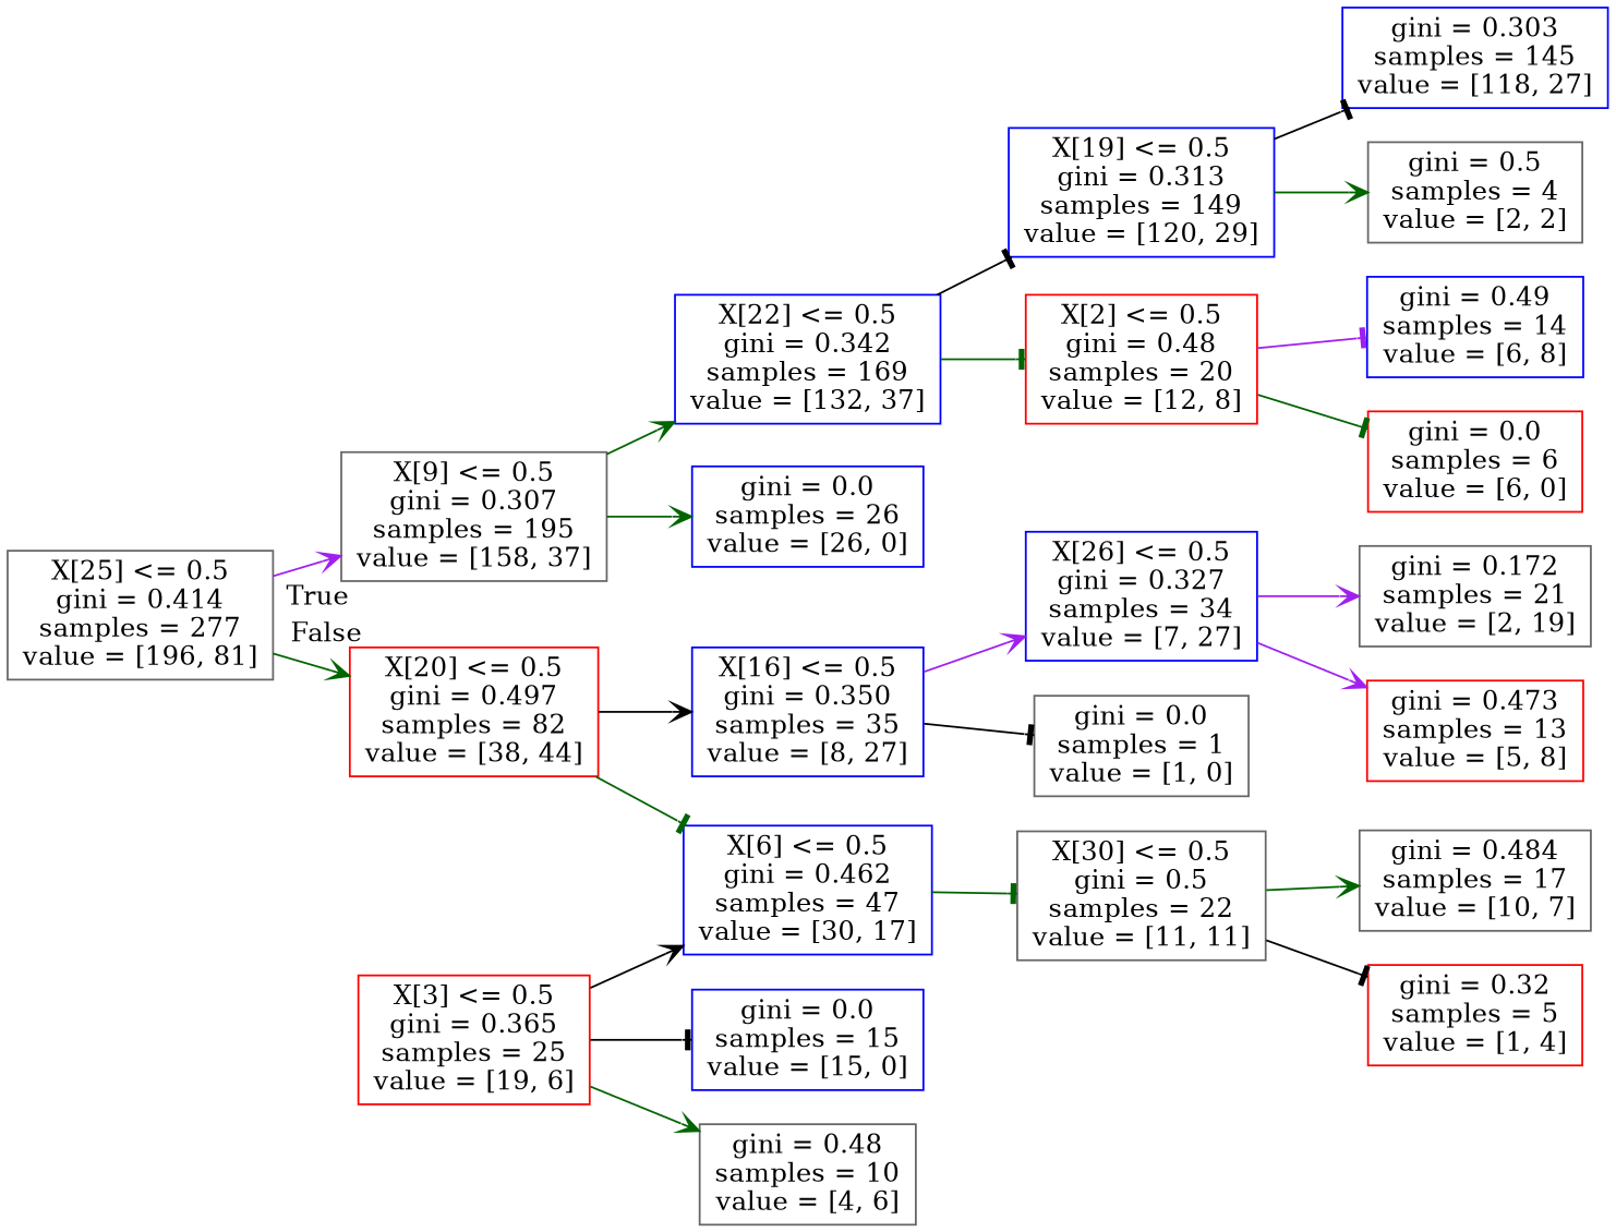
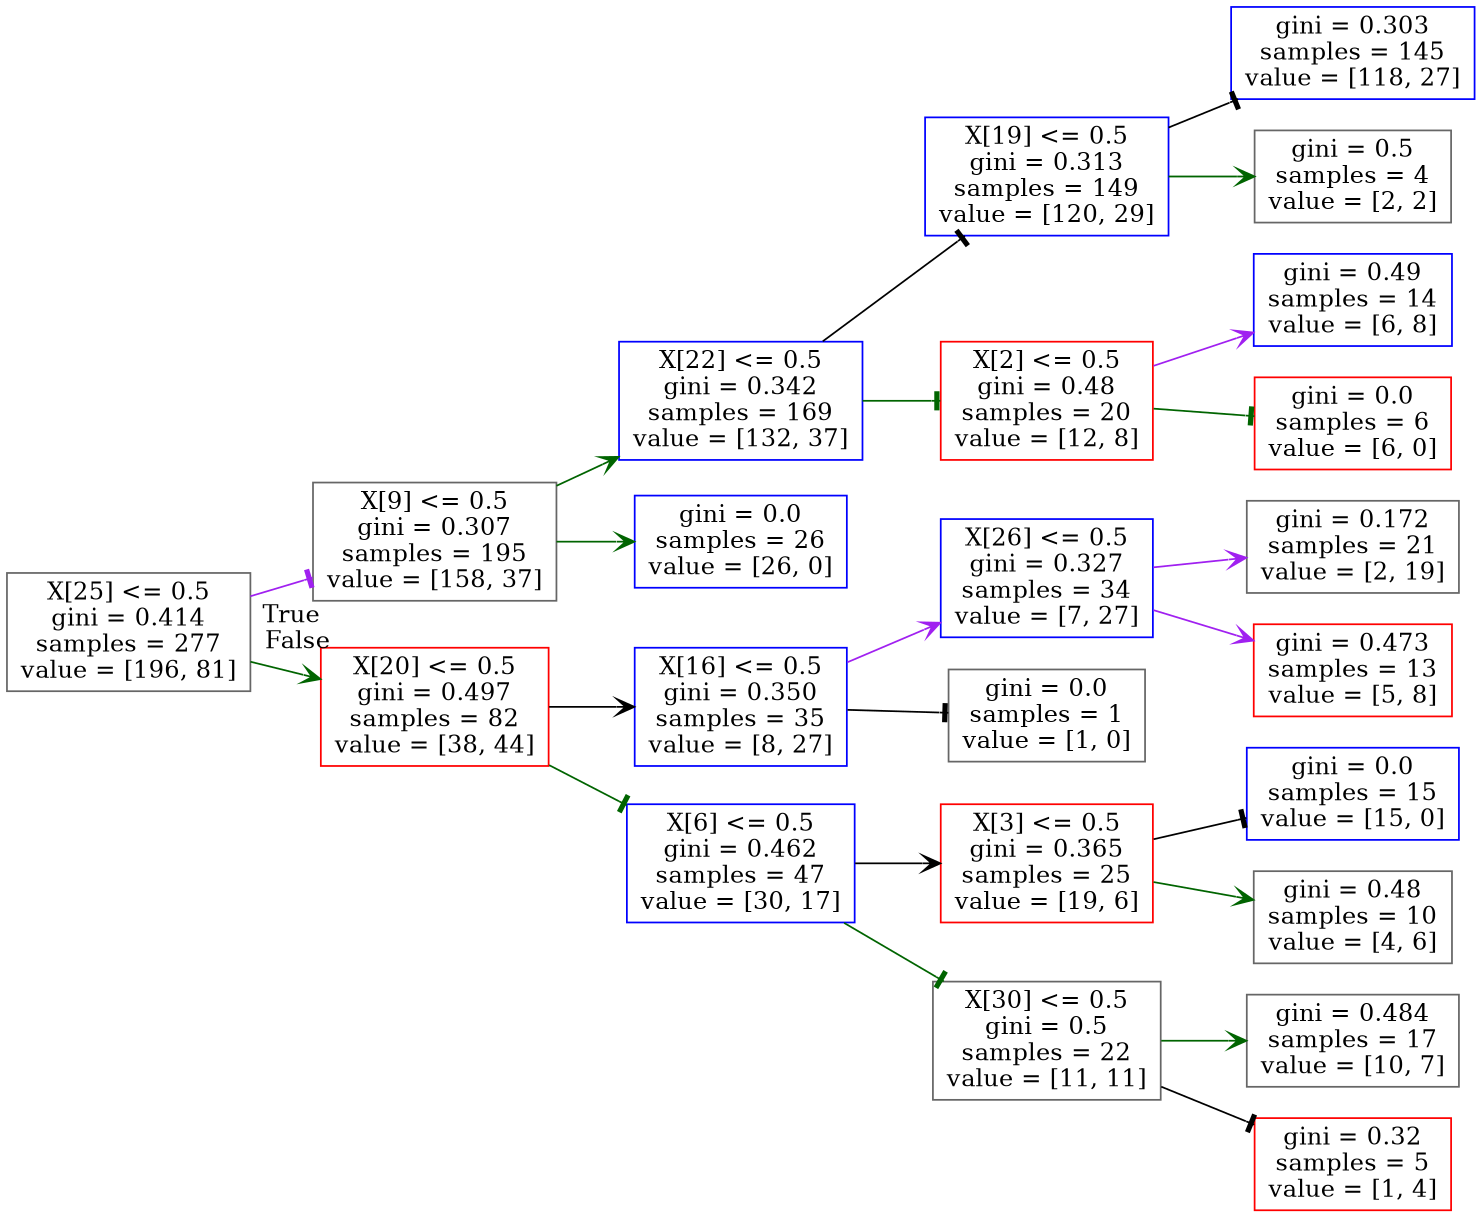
  digraph {
    rankdir=LR
    node [color=blue shape=box]
    edge [arrowhead=vee color=darkgreen]
    n1 [color=gray40 label="X[25] <= 0.5\ngini = 0.414\nsamples = 277\nvalue = [196, 81]"]
    n2 [color=gray40 label="X[9] <= 0.5\ngini = 0.307\nsamples = 195\nvalue = [158, 37]"]
    n3 [color=red label="X[20] <= 0.5\ngini = 0.497\nsamples = 82\nvalue = [38, 44]"]
    n4 [label="X[22] <= 0.5\ngini = 0.342\nsamples = 169\nvalue = [132, 37]"]
    n5 [label="gini = 0.0\nsamples = 26\nvalue = [26, 0]"]
    n6 [label="X[16] <= 0.5\ngini = 0.350\nsamples = 35\nvalue = [8, 27]"]
    n7 [label="X[6] <= 0.5\ngini = 0.462\nsamples = 47\nvalue = [30, 17]"]
    n8 [label="X[19] <= 0.5\ngini = 0.313\nsamples = 149\nvalue = [120, 29]"]
    n9 [color=red label="X[2] <= 0.5\ngini = 0.48\nsamples = 20\nvalue = [12, 8]"]
    n10 [label="gini = 0.303\nsamples = 145\nvalue = [118, 27]"]
    n11 [color=gray40 label="gini = 0.5\nsamples = 4\nvalue = [2, 2]"]
    n12 [label="gini = 0.49\nsamples = 14\nvalue = [6, 8]"]
    n13 [color=red label="gini = 0.0\nsamples = 6\nvalue = [6, 0]"]
    n14 [label="X[26] <= 0.5\ngini = 0.327\nsamples = 34\nvalue = [7, 27]"]
    n15 [color=gray40 label="gini = 0.0\nsamples = 1\nvalue = [1, 0]"]
    n16 [color=red label="X[3] <= 0.5\ngini = 0.365\nsamples = 25\nvalue = [19, 6]"]
    n17 [color=gray40 label="X[30] <= 0.5\ngini = 0.5\nsamples = 22\nvalue = [11, 11]"]
    n18 [color=gray40 label="gini = 0.172\nsamples = 21\nvalue = [2, 19]"]
    n19 [color=red label="gini = 0.473\nsamples = 13\nvalue = [5, 8]"]
    n20 [label="gini = 0.0\nsamples = 15\nvalue = [15, 0]"]
    n21 [color=gray40 label="gini = 0.48\nsamples = 10\nvalue = [4, 6]"]
    n22 [color=gray40 label="gini = 0.484\nsamples = 17\nvalue = [10, 7]"]
    n23 [color=red label="gini = 0.32\nsamples = 5\nvalue = [1, 4]"]
-   n1 -> n2 [color=purple headlabel=True labelangle=45 labeldistance=2.5]
+   n1 -> n2 [arrowhead=tee color=purple headlabel=True labelangle=45 labeldistance=2.5]
    n1 -> n3 [headlabel=False labelangle=-45 labeldistance=2.5]
    n2 -> n4
    n2 -> n5
    n3 -> n6 [color=black]
    n3 -> n7 [arrowhead=tee]
    n4 -> n8 [arrowhead=tee color=black]
    n4 -> n9 [arrowhead=tee]
    n6 -> n14 [color=purple]
    n6 -> n15 [arrowhead=tee color=black]
-   n16 -> n7 [color=black]
+   n7 -> n16 [color=black]
    n7 -> n17 [arrowhead=tee]
    n8 -> n10 [arrowhead=tee color=black]
    n8 -> n11
-   n9 -> n12 [arrowhead=tee color=purple]
+   n9 -> n12 [color=purple]
    n9 -> n13 [arrowhead=tee]
    n14 -> n18 [color=purple]
    n14 -> n19 [color=purple]
    n16 -> n20 [arrowhead=tee color=black]
    n16 -> n21
    n17 -> n22
    n17 -> n23 [arrowhead=tee color=black]
  }
